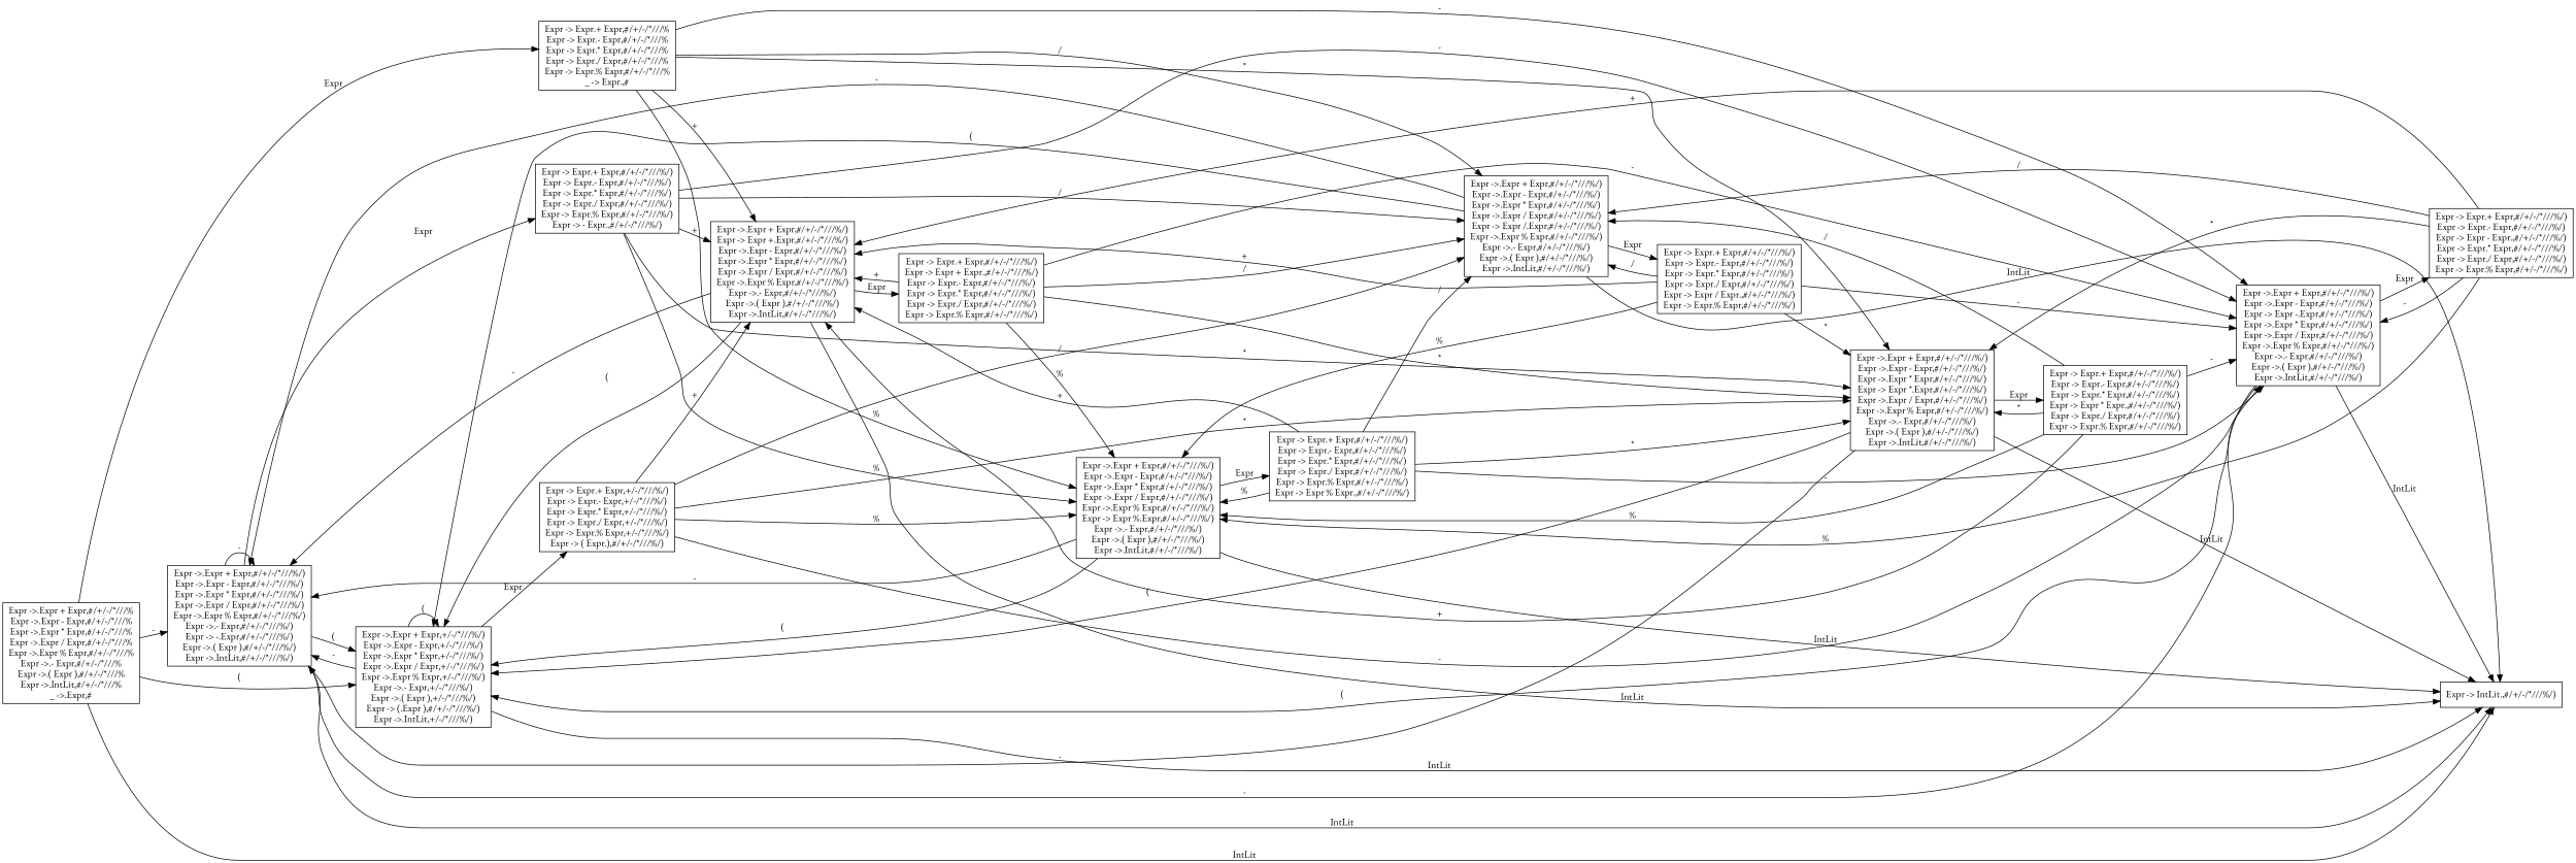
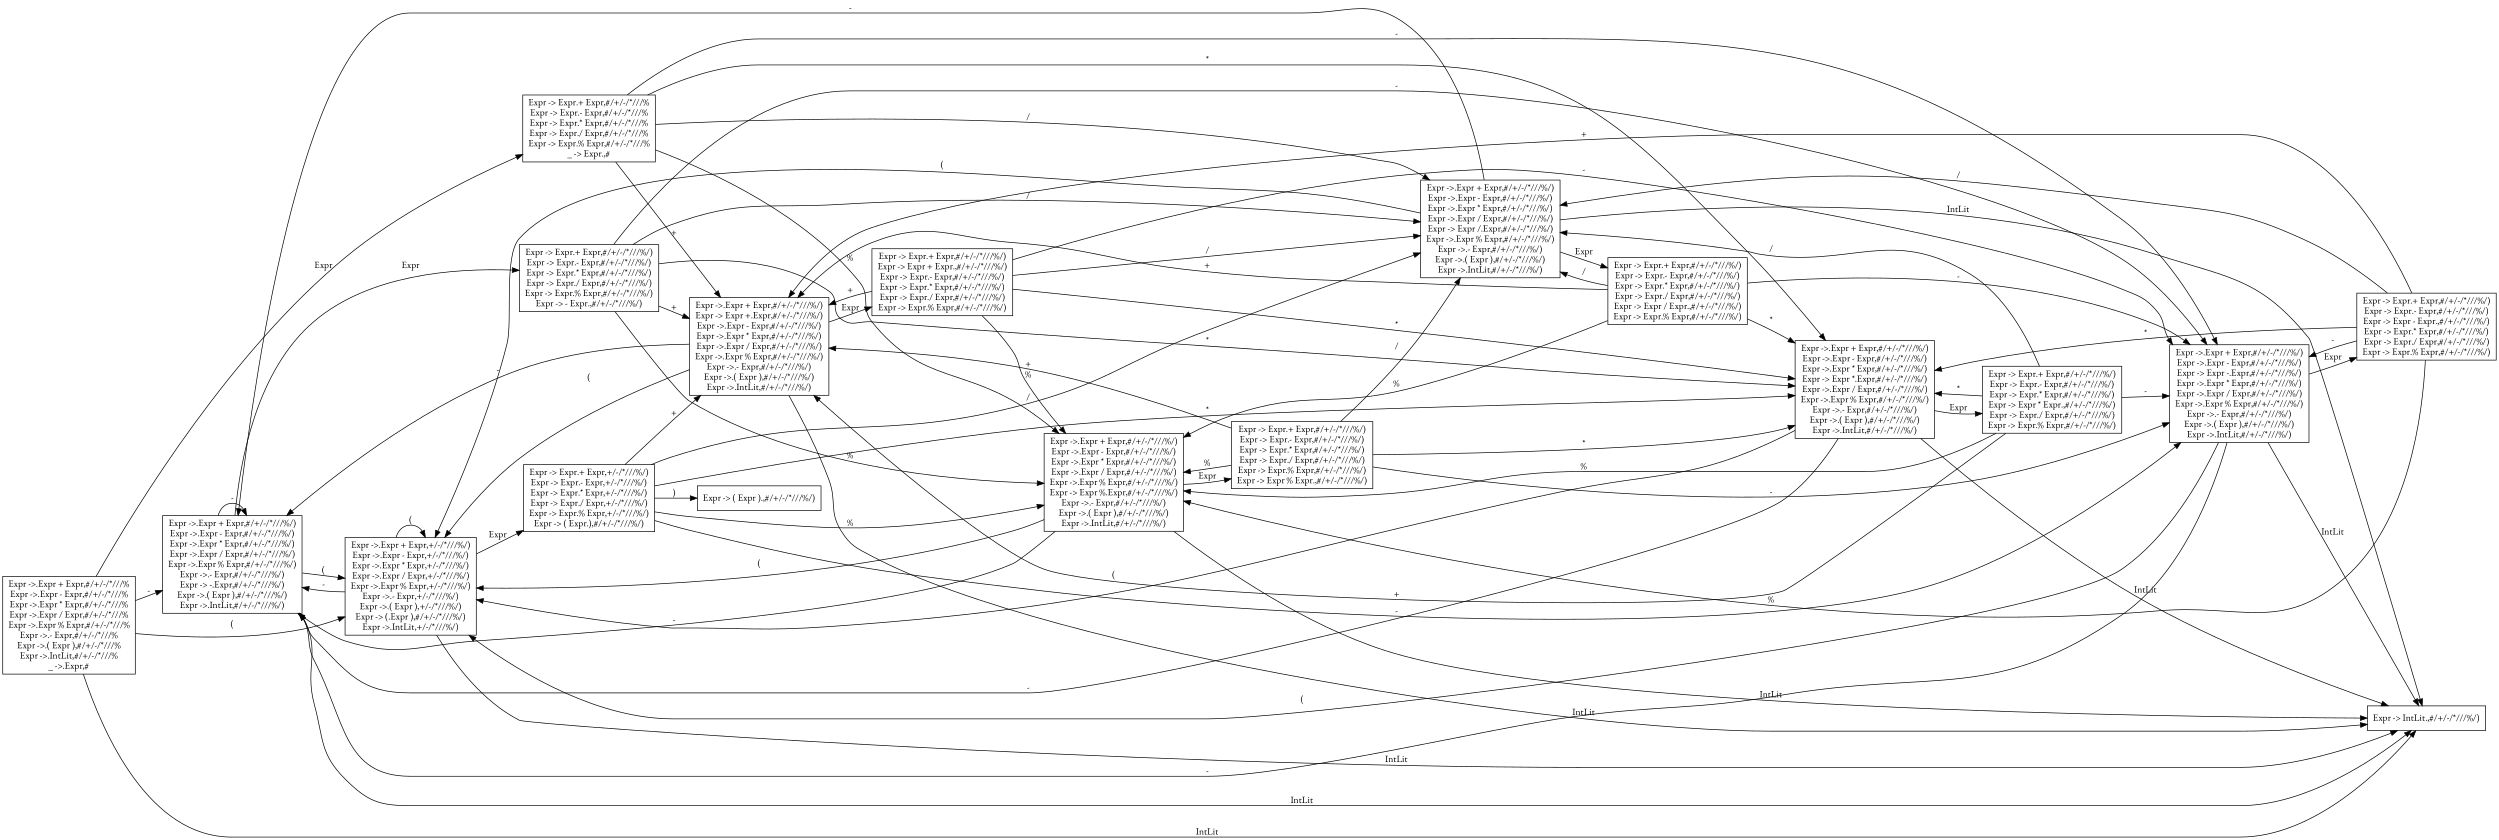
  digraph {
    rankdir=LR
    fontname="EB Garamond"
    node [shape=box fontname="EB Garamond"]
    edge [fontname="EB Garamond"]
    n1 [label="Expr ->.Expr + Expr,#/+/-/*///%\nExpr ->.Expr - Expr,#/+/-/*///%\nExpr ->.Expr * Expr,#/+/-/*///%\nExpr ->.Expr / Expr,#/+/-/*///%\nExpr ->.Expr % Expr,#/+/-/*///%\nExpr ->.- Expr,#/+/-/*///%\nExpr ->.( Expr ),#/+/-/*///%\nExpr ->.IntLit,#/+/-/*///%\n_ ->.Expr,#"]
    n2 [label="Expr ->.Expr + Expr,#/+/-/*///%/)\nExpr ->.Expr - Expr,#/+/-/*///%/)\nExpr ->.Expr * Expr,#/+/-/*///%/)\nExpr ->.Expr / Expr,#/+/-/*///%/)\nExpr ->.Expr % Expr,#/+/-/*///%/)\nExpr ->.- Expr,#/+/-/*///%/)\nExpr -> -.Expr,#/+/-/*///%/)\nExpr ->.( Expr ),#/+/-/*///%/)\nExpr ->.IntLit,#/+/-/*///%/)"]
    n3 [label="Expr ->.Expr + Expr,+/-/*///%/)\nExpr ->.Expr - Expr,+/-/*///%/)\nExpr ->.Expr * Expr,+/-/*///%/)\nExpr ->.Expr / Expr,+/-/*///%/)\nExpr ->.Expr % Expr,+/-/*///%/)\nExpr ->.- Expr,+/-/*///%/)\nExpr ->.( Expr ),+/-/*///%/)\nExpr -> (.Expr ),#/+/-/*///%/)\nExpr ->.IntLit,+/-/*///%/)"]
    n4 [label="Expr -> IntLit.,#/+/-/*///%/)"]
    n5 [label="Expr -> Expr.+ Expr,#/+/-/*///%\nExpr -> Expr.- Expr,#/+/-/*///%\nExpr -> Expr.* Expr,#/+/-/*///%\nExpr -> Expr./ Expr,#/+/-/*///%\nExpr -> Expr.% Expr,#/+/-/*///%\n_ -> Expr.,#"]
    n6 [label="Expr -> Expr.+ Expr,#/+/-/*///%/)\nExpr -> Expr.- Expr,#/+/-/*///%/)\nExpr -> Expr.* Expr,#/+/-/*///%/)\nExpr -> Expr./ Expr,#/+/-/*///%/)\nExpr -> Expr.% Expr,#/+/-/*///%/)\nExpr -> - Expr.,#/+/-/*///%/)"]
    n7 [label="Expr -> Expr.+ Expr,+/-/*///%/)\nExpr -> Expr.- Expr,+/-/*///%/)\nExpr -> Expr.* Expr,+/-/*///%/)\nExpr -> Expr./ Expr,+/-/*///%/)\nExpr -> Expr.% Expr,+/-/*///%/)\nExpr -> ( Expr.),#/+/-/*///%/)"]
    n8 [label="Expr ->.Expr + Expr,#/+/-/*///%/)\nExpr -> Expr +.Expr,#/+/-/*///%/)\nExpr ->.Expr - Expr,#/+/-/*///%/)\nExpr ->.Expr * Expr,#/+/-/*///%/)\nExpr ->.Expr / Expr,#/+/-/*///%/)\nExpr ->.Expr % Expr,#/+/-/*///%/)\nExpr ->.- Expr,#/+/-/*///%/)\nExpr ->.( Expr ),#/+/-/*///%/)\nExpr ->.IntLit,#/+/-/*///%/)"]
    n9 [label="Expr ->.Expr + Expr,#/+/-/*///%/)\nExpr ->.Expr - Expr,#/+/-/*///%/)\nExpr -> Expr -.Expr,#/+/-/*///%/)\nExpr ->.Expr * Expr,#/+/-/*///%/)\nExpr ->.Expr / Expr,#/+/-/*///%/)\nExpr ->.Expr % Expr,#/+/-/*///%/)\nExpr ->.- Expr,#/+/-/*///%/)\nExpr ->.( Expr ),#/+/-/*///%/)\nExpr ->.IntLit,#/+/-/*///%/)"]
    n10 [label="Expr ->.Expr + Expr,#/+/-/*///%/)\nExpr ->.Expr - Expr,#/+/-/*///%/)\nExpr ->.Expr * Expr,#/+/-/*///%/)\nExpr -> Expr *.Expr,#/+/-/*///%/)\nExpr ->.Expr / Expr,#/+/-/*///%/)\nExpr ->.Expr % Expr,#/+/-/*///%/)\nExpr ->.- Expr,#/+/-/*///%/)\nExpr ->.( Expr ),#/+/-/*///%/)\nExpr ->.IntLit,#/+/-/*///%/)"]
    n11 [label="Expr ->.Expr + Expr,#/+/-/*///%/)\nExpr ->.Expr - Expr,#/+/-/*///%/)\nExpr ->.Expr * Expr,#/+/-/*///%/)\nExpr ->.Expr / Expr,#/+/-/*///%/)\nExpr -> Expr /.Expr,#/+/-/*///%/)\nExpr ->.Expr % Expr,#/+/-/*///%/)\nExpr ->.- Expr,#/+/-/*///%/)\nExpr ->.( Expr ),#/+/-/*///%/)\nExpr ->.IntLit,#/+/-/*///%/)"]
    n12 [label="Expr ->.Expr + Expr,#/+/-/*///%/)\nExpr ->.Expr - Expr,#/+/-/*///%/)\nExpr ->.Expr * Expr,#/+/-/*///%/)\nExpr ->.Expr / Expr,#/+/-/*///%/)\nExpr ->.Expr % Expr,#/+/-/*///%/)\nExpr -> Expr %.Expr,#/+/-/*///%/)\nExpr ->.- Expr,#/+/-/*///%/)\nExpr ->.( Expr ),#/+/-/*///%/)\nExpr ->.IntLit,#/+/-/*///%/)"]
+   n13 [label="Expr -> ( Expr ).,#/+/-/*///%/)"]
    n14 [label="Expr -> Expr.+ Expr,#/+/-/*///%/)\nExpr -> Expr + Expr.,#/+/-/*///%/)\nExpr -> Expr.- Expr,#/+/-/*///%/)\nExpr -> Expr.* Expr,#/+/-/*///%/)\nExpr -> Expr./ Expr,#/+/-/*///%/)\nExpr -> Expr.% Expr,#/+/-/*///%/)"]
    n15 [label="Expr -> Expr.+ Expr,#/+/-/*///%/)\nExpr -> Expr.- Expr,#/+/-/*///%/)\nExpr -> Expr - Expr.,#/+/-/*///%/)\nExpr -> Expr.* Expr,#/+/-/*///%/)\nExpr -> Expr./ Expr,#/+/-/*///%/)\nExpr -> Expr.% Expr,#/+/-/*///%/)"]
    n16 [label="Expr -> Expr.+ Expr,#/+/-/*///%/)\nExpr -> Expr.- Expr,#/+/-/*///%/)\nExpr -> Expr.* Expr,#/+/-/*///%/)\nExpr -> Expr * Expr.,#/+/-/*///%/)\nExpr -> Expr./ Expr,#/+/-/*///%/)\nExpr -> Expr.% Expr,#/+/-/*///%/)"]
    n17 [label="Expr -> Expr.+ Expr,#/+/-/*///%/)\nExpr -> Expr.- Expr,#/+/-/*///%/)\nExpr -> Expr.* Expr,#/+/-/*///%/)\nExpr -> Expr./ Expr,#/+/-/*///%/)\nExpr -> Expr / Expr.,#/+/-/*///%/)\nExpr -> Expr.% Expr,#/+/-/*///%/)"]
    n18 [label="Expr -> Expr.+ Expr,#/+/-/*///%/)\nExpr -> Expr.- Expr,#/+/-/*///%/)\nExpr -> Expr.* Expr,#/+/-/*///%/)\nExpr -> Expr./ Expr,#/+/-/*///%/)\nExpr -> Expr.% Expr,#/+/-/*///%/)\nExpr -> Expr % Expr.,#/+/-/*///%/)"]
    n1 -> n2 [label="-"]
    n1 -> n3 [label="("]
    n1 -> n4 [label=IntLit]
    n1 -> n5 [label=Expr]
    n2 -> n2 [label="-"]
    n2 -> n3 [label="("]
    n2 -> n4 [label=IntLit]
    n2 -> n6 [label=Expr]
    n3 -> n2 [label="-"]
    n3 -> n3 [label="("]
    n3 -> n4 [label=IntLit]
    n3 -> n7 [label=Expr]
    n5 -> n8 [label="+"]
    n5 -> n9 [label="-"]
    n5 -> n10 [label="*"]
    n5 -> n11 [label="/"]
    n5 -> n12 [label="%"]
    n6 -> n8 [label="+"]
    n6 -> n9 [label="-"]
    n6 -> n10 [label="*"]
    n6 -> n11 [label="/"]
    n6 -> n12 [label="%"]
    n7 -> n8 [label="+"]
    n7 -> n9 [label="-"]
    n7 -> n10 [label="*"]
    n7 -> n11 [label="/"]
    n7 -> n12 [label="%"]
+   n7 -> n13 [label=")"]
    n8 -> n2 [label="-"]
    n8 -> n3 [label="("]
    n8 -> n4 [label=IntLit]
    n8 -> n14 [label=Expr]
    n9 -> n2 [label="-"]
    n9 -> n3 [label="("]
    n9 -> n4 [label=IntLit]
    n9 -> n15 [label=Expr]
    n10 -> n2 [label="-"]
    n10 -> n3 [label="("]
    n10 -> n4 [label=IntLit]
    n10 -> n16 [label=Expr]
    n11 -> n2 [label="-"]
    n11 -> n3 [label="("]
    n11 -> n4 [label=IntLit]
    n11 -> n17 [label=Expr]
    n12 -> n2 [label="-"]
    n12 -> n3 [label="("]
    n12 -> n4 [label=IntLit]
    n12 -> n18 [label=Expr]
    n14 -> n8 [label="+"]
    n14 -> n9 [label="-"]
    n14 -> n10 [label="*"]
    n14 -> n11 [label="/"]
    n14 -> n12 [label="%"]
    n15 -> n8 [label="+"]
    n15 -> n9 [label="-"]
    n15 -> n10 [label="*"]
    n15 -> n11 [label="/"]
    n15 -> n12 [label="%"]
    n16 -> n8 [label="+"]
    n16 -> n9 [label="-"]
    n16 -> n10 [label="*"]
    n16 -> n11 [label="/"]
    n16 -> n12 [label="%"]
    n17 -> n8 [label="+"]
    n17 -> n9 [label="-"]
    n17 -> n10 [label="*"]
    n17 -> n11 [label="/"]
    n17 -> n12 [label="%"]
    n18 -> n8 [label="+"]
    n18 -> n9 [label="-"]
    n18 -> n10 [label="*"]
    n18 -> n11 [label="/"]
    n18 -> n12 [label="%"]
  }
